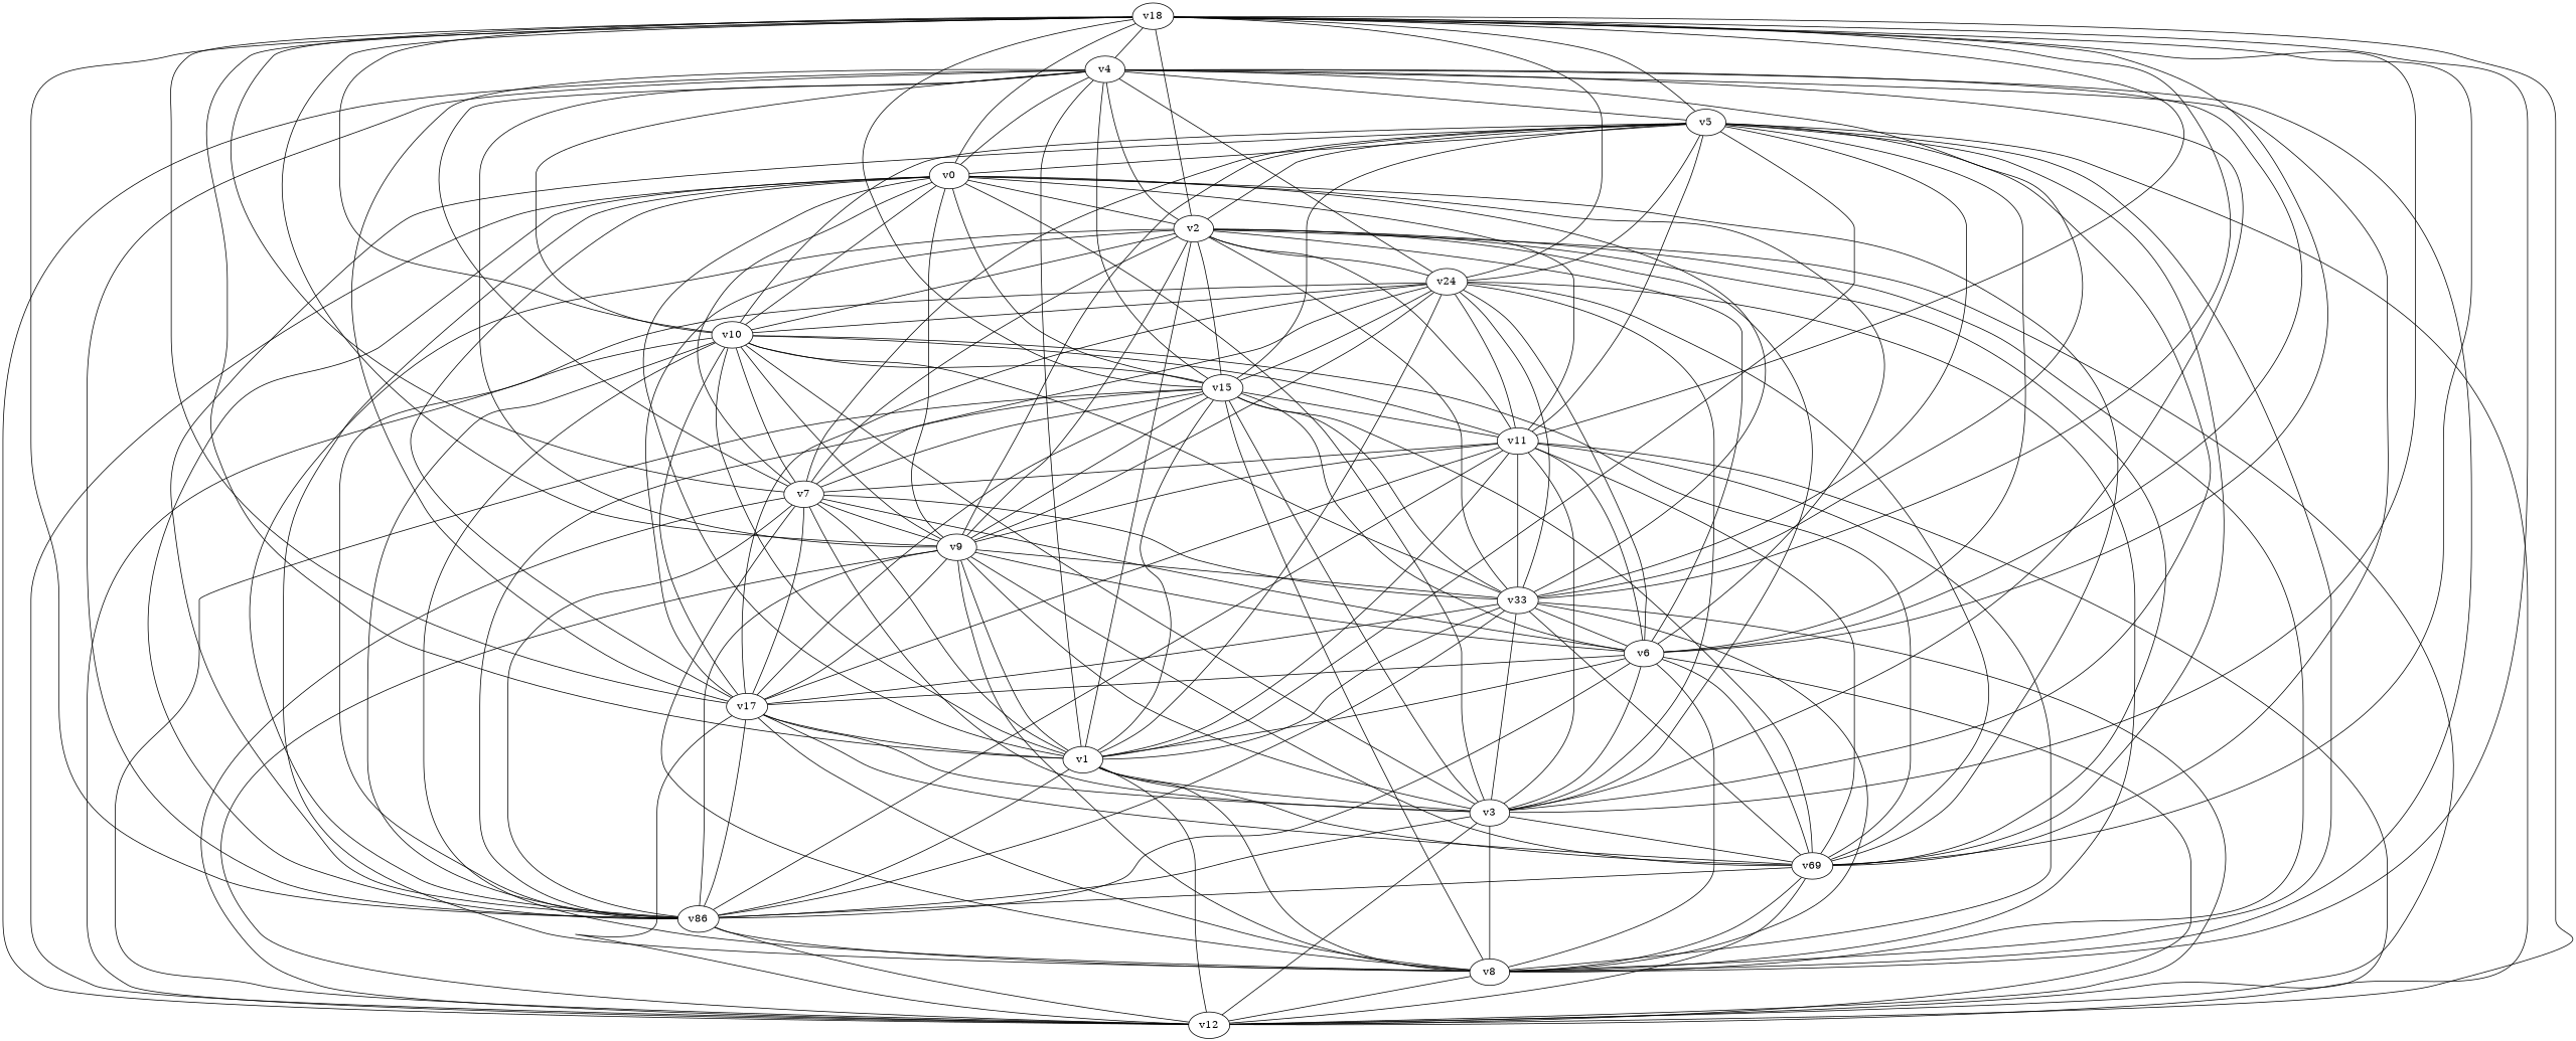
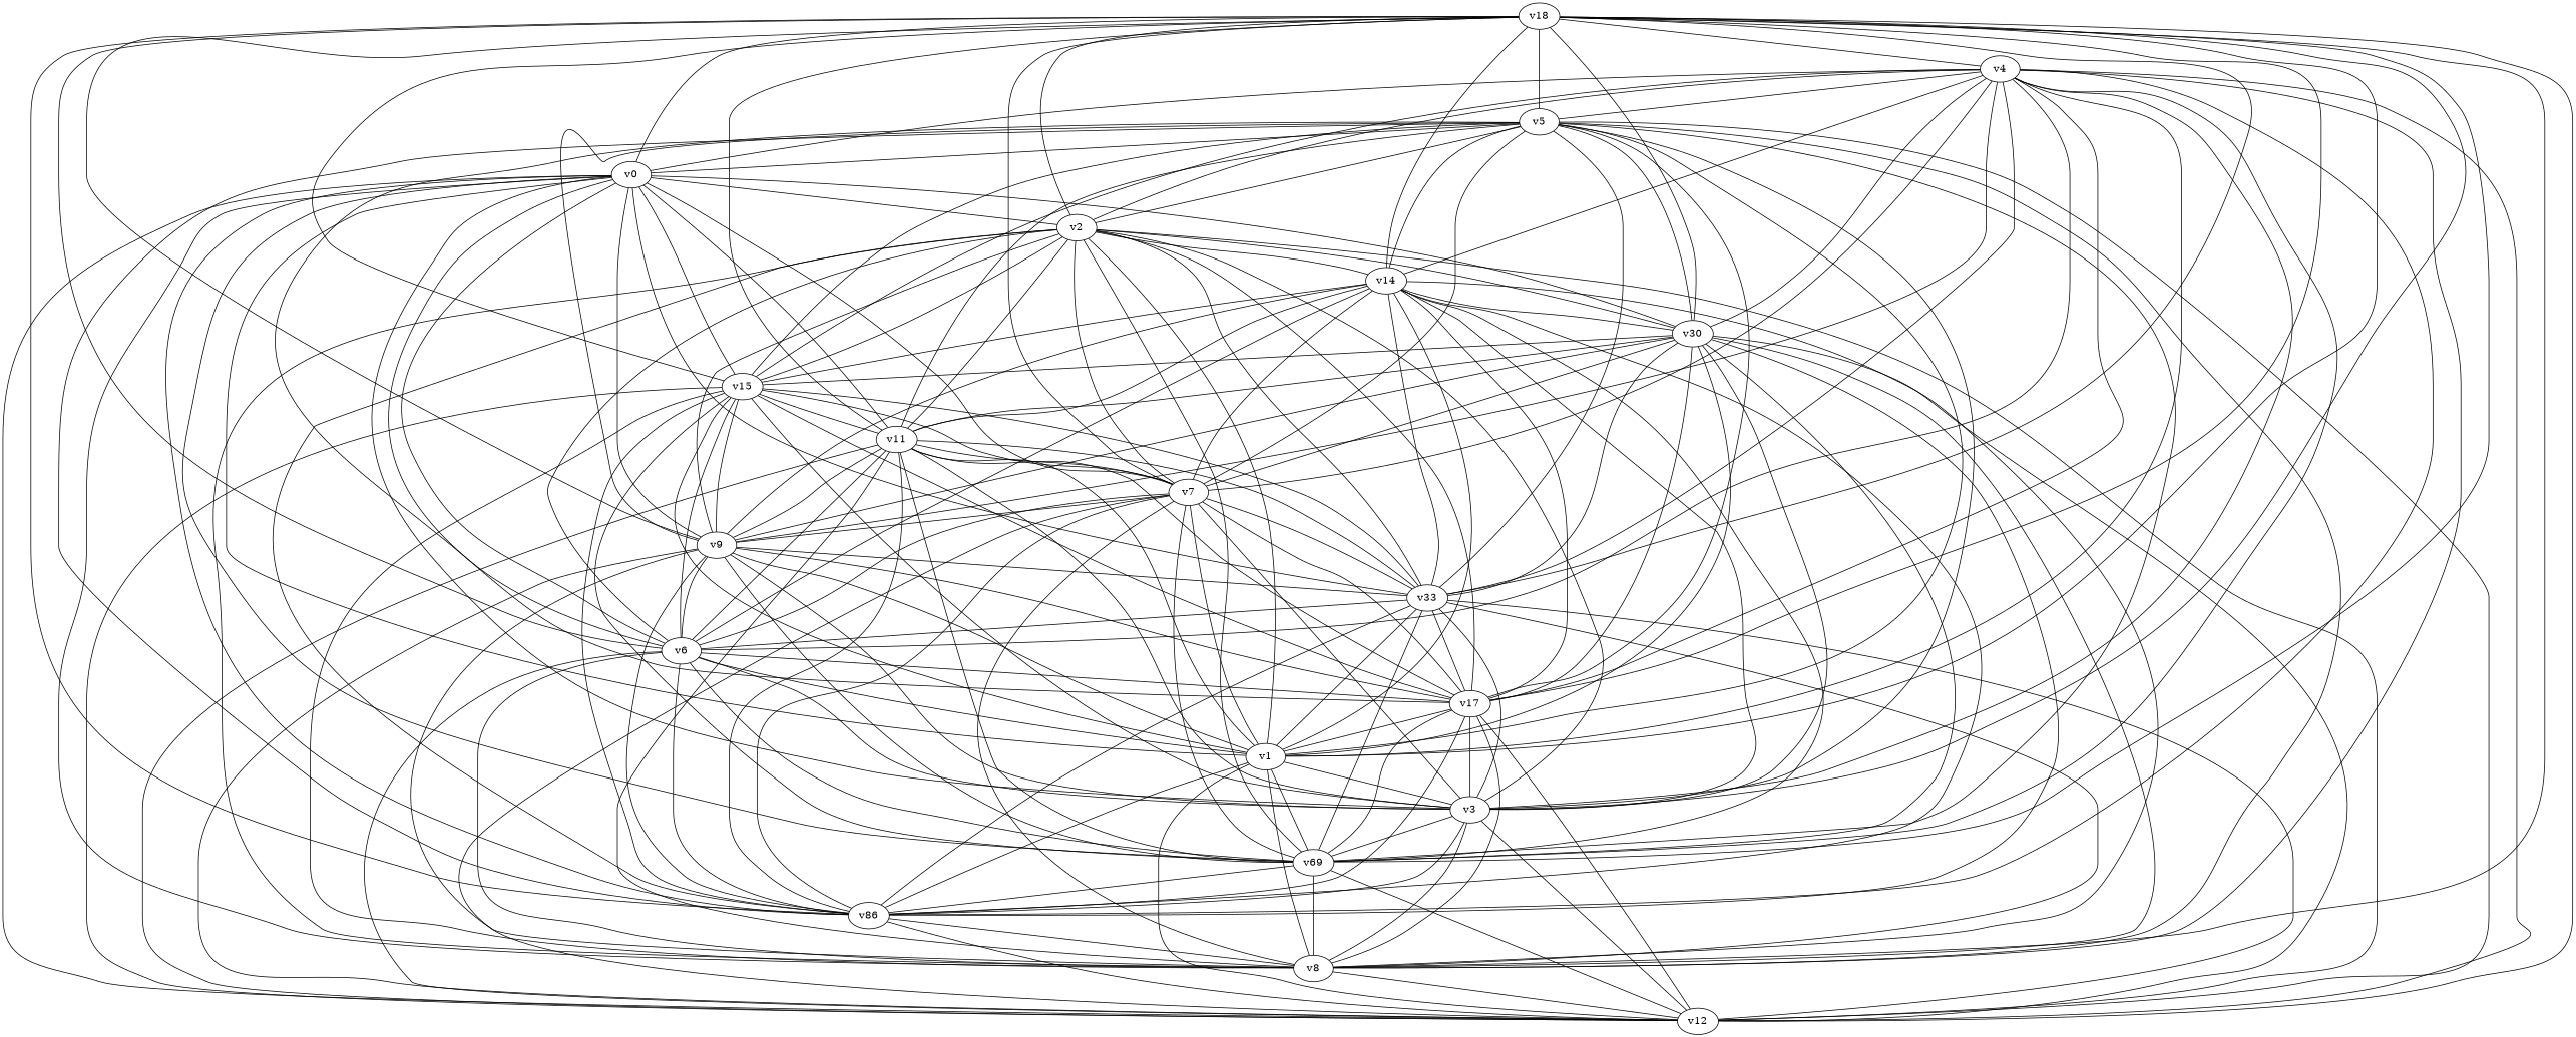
  digraph {
    edge [arrowhead=none]
    v6
    v3
    v17
    v12
    v1
    n6 [label=v69]
    n7 [label=v86]
    v8
    v2
    v15
    v7
    v11
    v9
    n14 [label=v33]
-   v10
-   v14 [label=v24]
+   v10 [label=v30]
+   v14
    v4
    v0
    v5
    v18
    v6 -> v3
    v6 -> v17
    v6 -> v12
    v6 -> v1
    v6 -> n6
    v6 -> n7
    v6 -> v8
    v3 -> v12
    v3 -> n6
    v3 -> n7
    v3 -> v8
    v17 -> v3
    v17 -> v12
    v17 -> v1
    v17 -> n6
    v17 -> n7
    v17 -> v8
    v1 -> v3
    v1 -> v12
    v1 -> n6
    v1 -> n7
    v1 -> v8
    n6 -> v12
    n6 -> n7
    n6 -> v8
    n7 -> v12
    n7 -> v8
    v8 -> v12
    v2 -> v6
    v2 -> v3
    v2 -> v17
    v2 -> v12
    v2 -> v1
    v2 -> n6
    v2 -> n7
    v2 -> v8
    v2 -> v15
    v2 -> v7
    v2 -> v11
    v2 -> v9
    v2 -> n14
    v2 -> v10
    v2 -> v14
    v15 -> v6
    v15 -> v3
    v15 -> v17
    v15 -> v12
    v15 -> v1
    v15 -> n6
    v15 -> n7
    v15 -> v8
    v15 -> v7
    v15 -> v11
    v15 -> v9
    v15 -> n14
    v7 -> v6
    v7 -> v3
    v7 -> v17
    v7 -> v12
    v7 -> v1
+   v7 -> n6
    v7 -> n7
    v7 -> v8
    v7 -> v9
    v7 -> n14
    v11 -> v6
    v11 -> v3
    v11 -> v17
    v11 -> v12
    v11 -> v1
    v11 -> n6
    v11 -> n7
    v11 -> v8
    v11 -> v7
    v11 -> v9
    v11 -> n14
    v9 -> v6
    v9 -> v3
    v9 -> v17
    v9 -> v12
    v9 -> v1
    v9 -> n6
    v9 -> n7
    v9 -> v8
    v9 -> n14
    n14 -> v6
    n14 -> v3
    n14 -> v17
    n14 -> v12
    n14 -> v1
    n14 -> n6
    n14 -> n7
    n14 -> v8
    v10 -> v3
    v10 -> v17
    v10 -> v12
    v10 -> v1
    v10 -> n6
    v10 -> n7
    v10 -> v8
    v10 -> v15
    v10 -> v7
    v10 -> v11
    v10 -> v9
    v10 -> n14
    v14 -> v6
    v14 -> v3
    v14 -> v17
    v14 -> v1
    v14 -> n6
    v14 -> n7
    v14 -> v8
    v14 -> v15
    v14 -> v7
    v14 -> v11
    v14 -> v9
    v14 -> n14
    v14 -> v10
    v4 -> v6
    v4 -> v3
    v4 -> v17
    v4 -> v12
    v4 -> v1
    v4 -> n6
    v4 -> n7
    v4 -> v8
    v4 -> v2
    v4 -> v15
    v4 -> v7
    v4 -> v9
    v4 -> n14
    v4 -> v10
    v4 -> v14
    v4 -> v0
    v4 -> v5
    v0 -> v6
    v0 -> v3
    v0 -> v17
    v0 -> v12
    v0 -> v1
    v0 -> n6
    v0 -> n7
    v0 -> v8
    v0 -> v2
    v0 -> v15
    v0 -> v7
    v0 -> v11
    v0 -> v9
    v0 -> n14
    v0 -> v10
    v5 -> v6
    v5 -> v3
+   v5 -> v17
    v5 -> v12
    v5 -> v1
    v5 -> n6
    v5 -> n7
    v5 -> v8
    v5 -> v2
    v5 -> v15
    v5 -> v7
    v5 -> v11
    v5 -> v9
    v5 -> n14
    v5 -> v10
    v5 -> v14
    v5 -> v0
    v18 -> v6
    v18 -> v3
    v18 -> v17
    v18 -> v12
    v18 -> v1
    v18 -> n6
    v18 -> n7
    v18 -> v8
    v18 -> v2
    v18 -> v15
    v18 -> v7
    v18 -> v11
    v18 -> v9
    v18 -> n14
    v18 -> v10
    v18 -> v14
    v18 -> v4
    v18 -> v0
    v18 -> v5
  }
